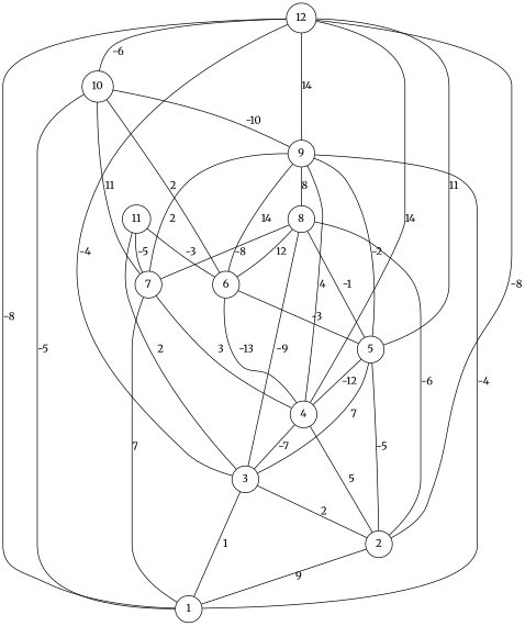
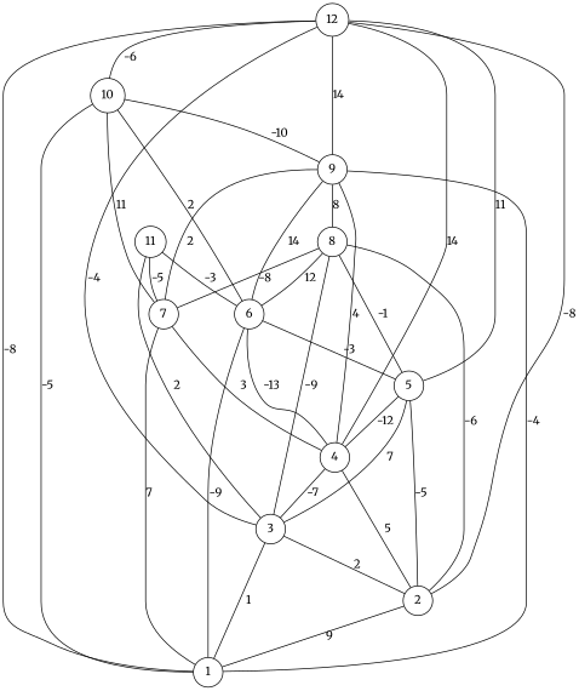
  graph {
    fontname=Merriweather
    node [fontname=Merriweather shape=circle]
    edge [fontname=Merriweather]
    12
    1
    2
    3
    4
    5
    9
    10
    7
    6
    8
    11
    12 -- 1 [label=-8]
    12 -- 2 [label=-8]
    12 -- 3 [label=-4]
    12 -- 4 [label=14]
    12 -- 5 [label=11]
    12 -- 9 [label=14]
    12 -- 10 [label=-6]
    2 -- 1 [label=9]
    3 -- 1 [label=1]
    3 -- 2 [label=2]
    4 -- 2 [label=5]
    4 -- 3 [label=-7]
    5 -- 2 [label=-5]
    5 -- 3 [label=7]
    5 -- 4 [label=-12]
    9 -- 1 [label=-4]
    9 -- 4 [label=4]
-   9 -- 5 [label=-2]
    9 -- 7 [label=2]
    9 -- 6 [label=14]
    9 -- 8 [label=8]
    10 -- 1 [label=-5]
    10 -- 9 [label=-10]
    10 -- 7 [label=11]
    10 -- 6 [label=2]
    7 -- 1 [label=7]
    7 -- 4 [label=3]
+   6 -- 1 [label=-9]
    6 -- 4 [label=-13]
    6 -- 5 [label=-3]
    8 -- 2 [label=-6]
    8 -- 3 [label=-9]
    8 -- 5 [label=-1]
    8 -- 7 [label=-8]
    8 -- 6 [label=12]
    11 -- 3 [label=2]
    11 -- 7 [label=-5]
    11 -- 6 [label=-3]
  }
